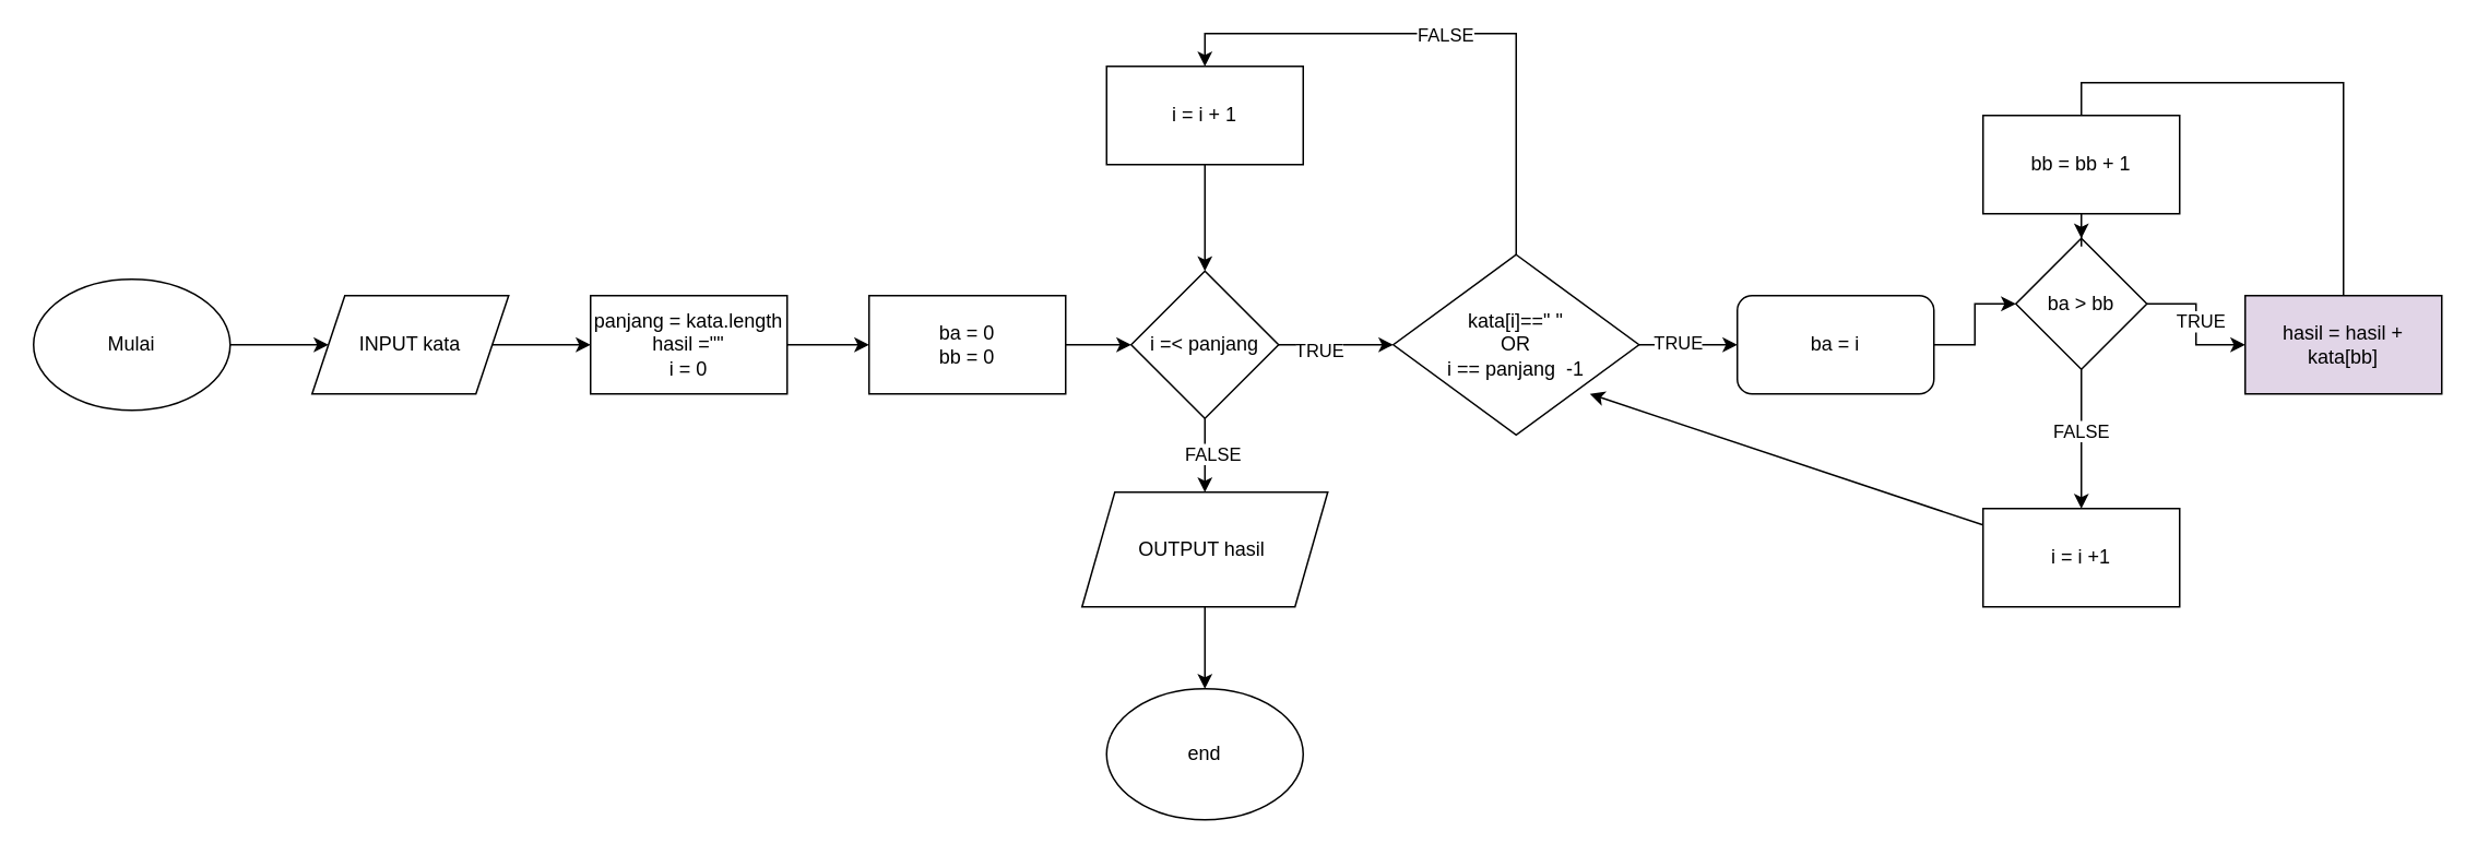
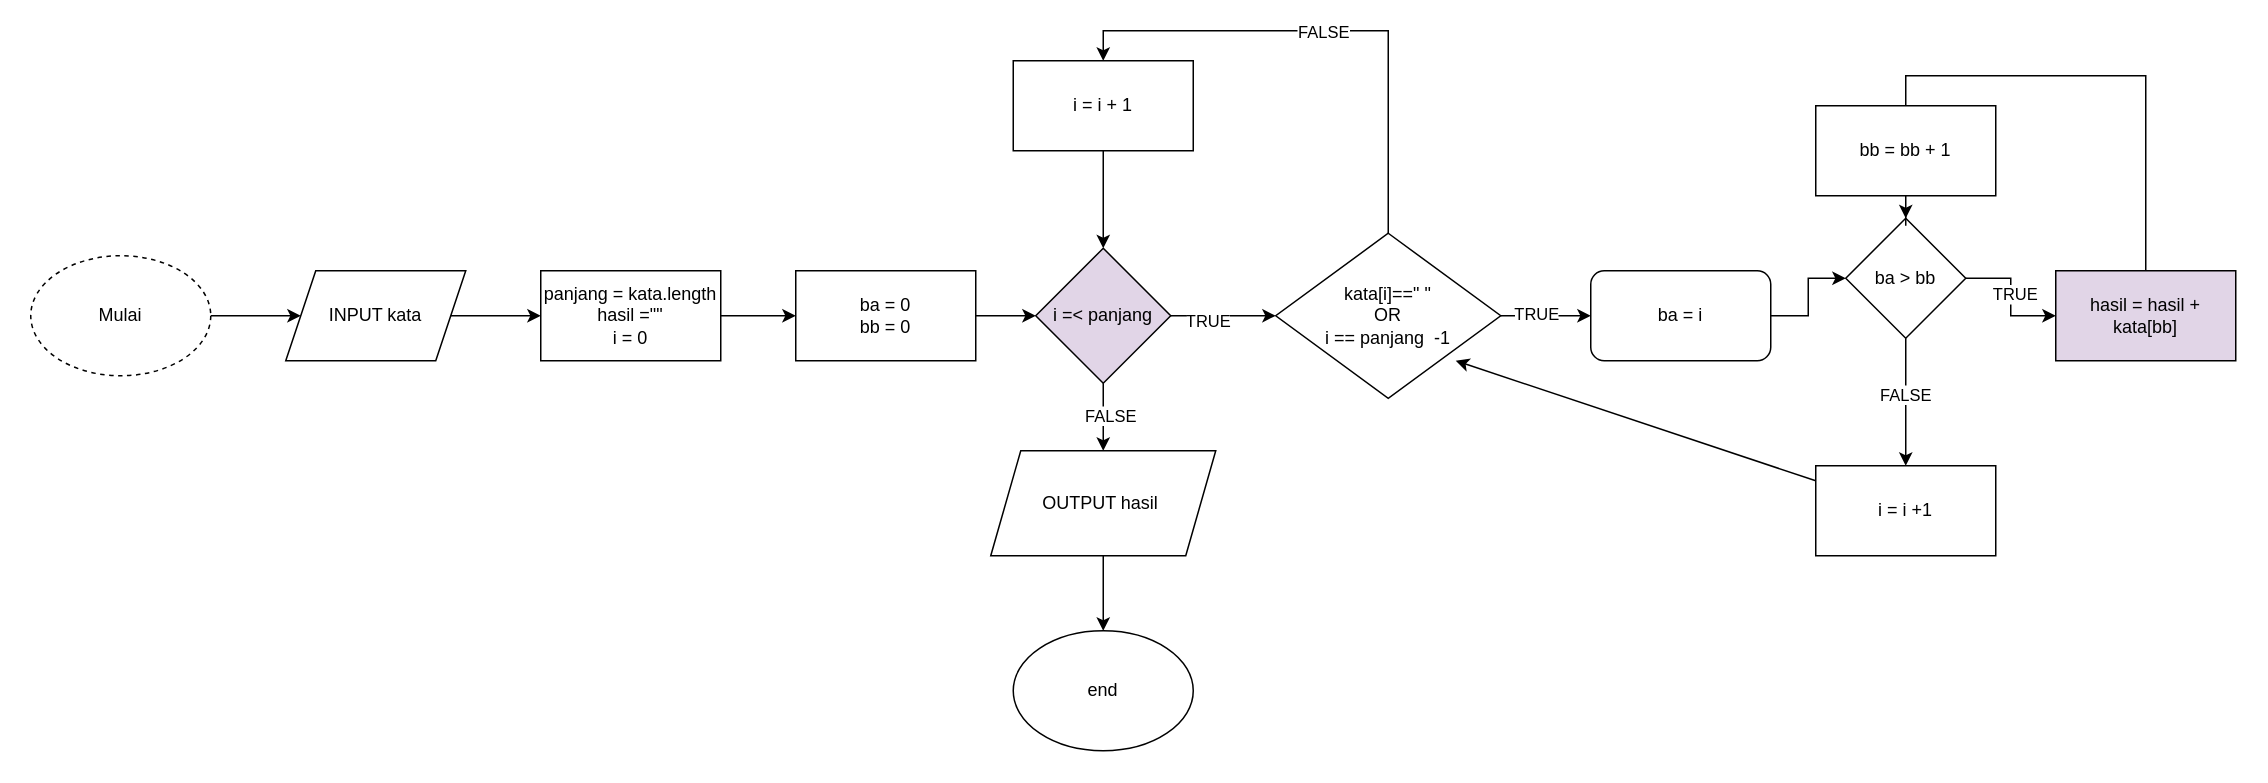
  <mxCell id="0" />
  <mxCell id="1" parent="0" />
  <mxCell id="2" style="edgeStyle=orthogonalEdgeStyle;rounded=0;orthogonalLoop=1;jettySize=auto;html=1;" edge="1" parent="1" source="3" target="4"><mxGeometry relative="1" as="geometry"><mxPoint x="430" y="210" as="targetPoint" /></mxGeometry></mxCell>
- <mxCell id="3" value="Mulai" style="ellipse;whiteSpace=wrap;html=1;" vertex="1" parent="1"><mxGeometry x="20" y="170" width="120" height="80" as="geometry" /></mxCell>
+ <mxCell id="3" value="Mulai" style="ellipse;whiteSpace=wrap;html=1;dashed=1;" vertex="1" parent="1"><mxGeometry x="20" y="170" width="120" height="80" as="geometry" /></mxCell>
  <mxCell id="4" value="INPUT kata" style="shape=parallelogram;perimeter=parallelogramPerimeter;whiteSpace=wrap;html=1;fixedSize=1;" vertex="1" parent="1"><mxGeometry x="190" y="180" width="120" height="60" as="geometry" /></mxCell>
  <mxCell id="5" style="edgeStyle=orthogonalEdgeStyle;rounded=0;orthogonalLoop=1;jettySize=auto;html=1;" edge="1" parent="1" source="9" target="7"><mxGeometry relative="1" as="geometry"><mxPoint x="680" y="260" as="targetPoint" /></mxGeometry></mxCell>
  <mxCell id="6" style="edgeStyle=orthogonalEdgeStyle;rounded=0;orthogonalLoop=1;jettySize=auto;html=1;" edge="1" parent="1" source="7" target="14"><mxGeometry relative="1" as="geometry"><mxPoint x="680" y="210" as="targetPoint" /></mxGeometry></mxCell>
  <mxCell id="7" value="ba = 0&lt;div&gt;bb = 0&lt;/div&gt;" style="rounded=0;whiteSpace=wrap;html=1;" vertex="1" parent="1"><mxGeometry x="530" y="180" width="120" height="60" as="geometry" /></mxCell>
  <mxCell id="8" value="" style="edgeStyle=orthogonalEdgeStyle;rounded=0;orthogonalLoop=1;jettySize=auto;html=1;" edge="1" parent="1" source="4" target="9"><mxGeometry relative="1" as="geometry"><mxPoint x="620" y="210" as="targetPoint" /><mxPoint x="300" y="210" as="sourcePoint" /></mxGeometry></mxCell>
  <mxCell id="9" value="panjang = kata.length&lt;div&gt;hasil =&quot;&quot;&lt;/div&gt;&lt;div&gt;i = 0&lt;/div&gt;" style="rounded=0;whiteSpace=wrap;html=1;" vertex="1" parent="1"><mxGeometry x="360" y="180" width="120" height="60" as="geometry" /></mxCell>
  <mxCell id="10" style="edgeStyle=orthogonalEdgeStyle;rounded=0;orthogonalLoop=1;jettySize=auto;html=1;" edge="1" parent="1" source="14" target="19"><mxGeometry relative="1" as="geometry" /></mxCell>
  <mxCell id="11" value="TRUE" style="edgeLabel;html=1;align=center;verticalAlign=middle;resizable=0;points=[];" connectable="0" vertex="1" parent="10"><mxGeometry x="-0.308" y="-3" relative="1" as="geometry"><mxPoint as="offset" /></mxGeometry></mxCell>
  <mxCell id="12" style="edgeStyle=orthogonalEdgeStyle;rounded=0;orthogonalLoop=1;jettySize=auto;html=1;entryX=0.5;entryY=0;entryDx=0;entryDy=0;" edge="1" parent="1" source="14" target="36"><mxGeometry relative="1" as="geometry" /></mxCell>
  <mxCell id="13" value="FALSE" style="edgeLabel;html=1;align=center;verticalAlign=middle;resizable=0;points=[];" connectable="0" vertex="1" parent="12"><mxGeometry x="-0.067" y="4" relative="1" as="geometry"><mxPoint as="offset" /></mxGeometry></mxCell>
- <mxCell id="14" value="i =&amp;lt; panjang" style="rhombus;whiteSpace=wrap;html=1;" vertex="1" parent="1"><mxGeometry x="690" y="165" width="90" height="90" as="geometry" /></mxCell>
+ <mxCell id="14" value="i =&amp;lt; panjang" style="rhombus;whiteSpace=wrap;html=1;fillColor=#e1d5e7;" vertex="1" parent="1"><mxGeometry x="690" y="165" width="90" height="90" as="geometry" /></mxCell>
  <mxCell id="15" style="edgeStyle=orthogonalEdgeStyle;rounded=0;orthogonalLoop=1;jettySize=auto;html=1;entryX=0;entryY=0.5;entryDx=0;entryDy=0;" edge="1" parent="1" source="19" target="21"><mxGeometry relative="1" as="geometry"><mxPoint x="1030" y="210" as="targetPoint" /></mxGeometry></mxCell>
  <mxCell id="16" value="TRUE" style="edgeLabel;html=1;align=center;verticalAlign=middle;resizable=0;points=[];" connectable="0" vertex="1" parent="15"><mxGeometry x="-0.217" y="2" relative="1" as="geometry"><mxPoint as="offset" /></mxGeometry></mxCell>
  <mxCell id="17" style="edgeStyle=orthogonalEdgeStyle;rounded=0;orthogonalLoop=1;jettySize=auto;html=1;entryX=0.5;entryY=0;entryDx=0;entryDy=0;" edge="1" parent="1" source="19" target="34"><mxGeometry relative="1" as="geometry"><Array as="points"><mxPoint x="925" y="20" /><mxPoint x="735" y="20" /></Array></mxGeometry></mxCell>
  <mxCell id="18" value="FALSE" style="edgeLabel;html=1;align=center;verticalAlign=middle;resizable=0;points=[];" connectable="0" vertex="1" parent="17"><mxGeometry x="0.04" relative="1" as="geometry"><mxPoint as="offset" /></mxGeometry></mxCell>
  <mxCell id="19" value="kata[i]==&quot; &quot;&lt;div&gt;OR&lt;/div&gt;&lt;div&gt;i == panjang&amp;nbsp; -1&lt;/div&gt;" style="rhombus;whiteSpace=wrap;html=1;" vertex="1" parent="1"><mxGeometry x="850" y="155" width="150" height="110" as="geometry" /></mxCell>
  <mxCell id="20" style="edgeStyle=orthogonalEdgeStyle;rounded=0;orthogonalLoop=1;jettySize=auto;html=1;entryX=0;entryY=0.5;entryDx=0;entryDy=0;" edge="1" parent="1" source="21" target="26"><mxGeometry relative="1" as="geometry" /></mxCell>
  <mxCell id="21" value="ba = i" style="whiteSpace=wrap;html=1;rounded=1;" vertex="1" parent="1"><mxGeometry x="1060" y="180" width="120" height="60" as="geometry" /></mxCell>
  <mxCell id="22" style="edgeStyle=orthogonalEdgeStyle;rounded=0;orthogonalLoop=1;jettySize=auto;html=1;entryX=0;entryY=0.5;entryDx=0;entryDy=0;" edge="1" parent="1" source="26" target="28"><mxGeometry relative="1" as="geometry" /></mxCell>
  <mxCell id="23" value="TRUE" style="edgeLabel;html=1;align=center;verticalAlign=middle;resizable=0;points=[];" connectable="0" vertex="1" parent="22"><mxGeometry x="-0.067" y="2" relative="1" as="geometry"><mxPoint as="offset" /></mxGeometry></mxCell>
  <mxCell id="24" style="edgeStyle=orthogonalEdgeStyle;rounded=0;orthogonalLoop=1;jettySize=auto;html=1;entryX=0.5;entryY=0;entryDx=0;entryDy=0;" edge="1" parent="1" source="26" target="29"><mxGeometry relative="1" as="geometry" /></mxCell>
  <mxCell id="25" value="FALSE" style="edgeLabel;html=1;align=center;verticalAlign=middle;resizable=0;points=[];" connectable="0" vertex="1" parent="24"><mxGeometry x="-0.122" y="-1" relative="1" as="geometry"><mxPoint as="offset" /></mxGeometry></mxCell>
  <mxCell id="26" value="ba &amp;gt; bb" style="rhombus;whiteSpace=wrap;html=1;" vertex="1" parent="1"><mxGeometry x="1230" y="145" width="80" height="80" as="geometry" /></mxCell>
  <mxCell id="27" style="edgeStyle=orthogonalEdgeStyle;rounded=0;orthogonalLoop=1;jettySize=auto;html=1;entryX=0.5;entryY=0;entryDx=0;entryDy=0;endArrow=none;" edge="1" parent="1" source="28" target="31"><mxGeometry relative="1" as="geometry"><Array as="points"><mxPoint x="1430" y="50" /><mxPoint x="1270" y="50" /></Array></mxGeometry></mxCell>
  <mxCell id="28" value="hasil = hasil + kata[bb]" style="rounded=0;whiteSpace=wrap;html=1;fillColor=#e1d5e7;" vertex="1" parent="1"><mxGeometry x="1370" y="180" width="120" height="60" as="geometry" /></mxCell>
  <mxCell id="29" value="i = i +1" style="rounded=0;whiteSpace=wrap;html=1;" vertex="1" parent="1"><mxGeometry x="1210" y="310" width="120" height="60" as="geometry" /></mxCell>
  <mxCell id="30" style="edgeStyle=orthogonalEdgeStyle;rounded=0;orthogonalLoop=1;jettySize=auto;html=1;entryX=0.5;entryY=0;entryDx=0;entryDy=0;" edge="1" parent="1" source="31" target="26"><mxGeometry relative="1" as="geometry" /></mxCell>
  <mxCell id="31" value="bb = bb + 1" style="rounded=0;whiteSpace=wrap;html=1;" vertex="1" parent="1"><mxGeometry x="1210" y="70" width="120" height="60" as="geometry" /></mxCell>
  <mxCell id="32" style="rounded=0;orthogonalLoop=1;jettySize=auto;html=1;entryX=0.8;entryY=0.773;entryDx=0;entryDy=0;entryPerimeter=0;" edge="1" parent="1" source="29" target="19"><mxGeometry relative="1" as="geometry" /></mxCell>
  <mxCell id="33" style="edgeStyle=orthogonalEdgeStyle;rounded=0;orthogonalLoop=1;jettySize=auto;html=1;entryX=0.5;entryY=0;entryDx=0;entryDy=0;" edge="1" parent="1" source="34" target="14"><mxGeometry relative="1" as="geometry" /></mxCell>
  <mxCell id="34" value="i = i + 1" style="rounded=0;whiteSpace=wrap;html=1;" vertex="1" parent="1"><mxGeometry x="675" y="40" width="120" height="60" as="geometry" /></mxCell>
  <mxCell id="35" style="edgeStyle=orthogonalEdgeStyle;rounded=0;orthogonalLoop=1;jettySize=auto;html=1;entryX=0.5;entryY=0;entryDx=0;entryDy=0;" edge="1" parent="1" source="36" target="37"><mxGeometry relative="1" as="geometry" /></mxCell>
  <mxCell id="36" value="OUTPUT hasil&amp;nbsp;" style="shape=parallelogram;perimeter=parallelogramPerimeter;whiteSpace=wrap;html=1;fixedSize=1;" vertex="1" parent="1"><mxGeometry x="660" y="300" width="150" height="70" as="geometry" /></mxCell>
  <mxCell id="37" value="end" style="ellipse;whiteSpace=wrap;html=1;" vertex="1" parent="1"><mxGeometry x="675" y="420" width="120" height="80" as="geometry" /></mxCell>
